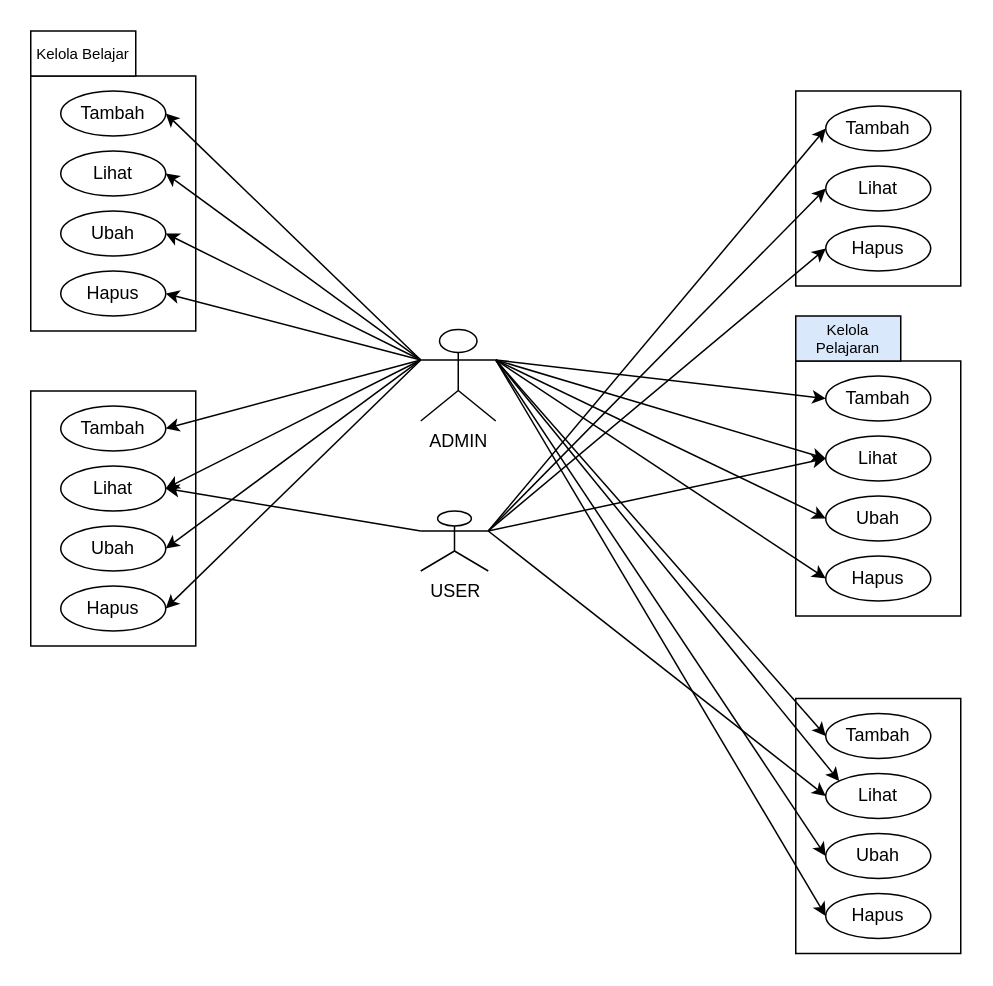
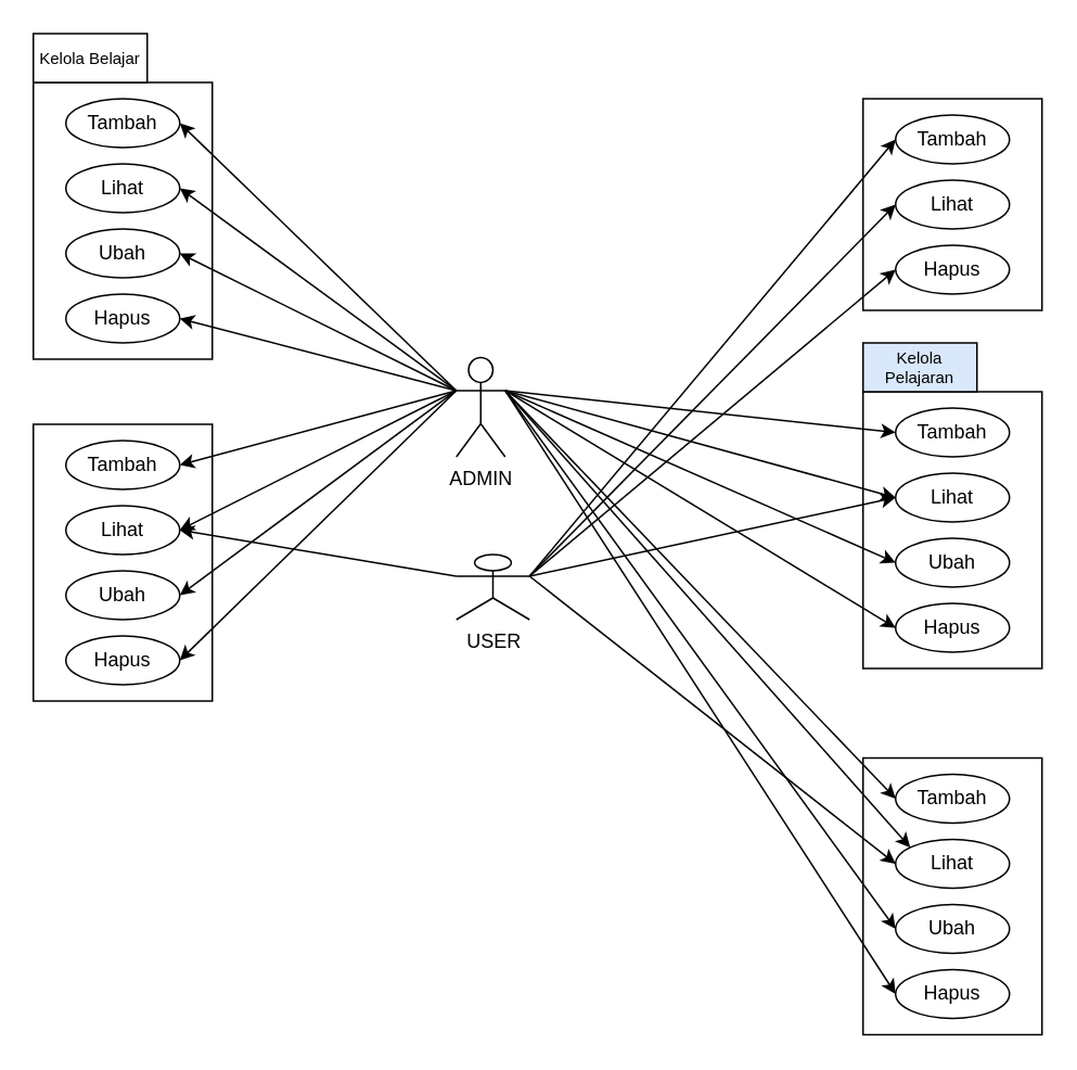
  <mxCell id="0" />
  <mxCell id="1" parent="0" />
- <mxCell id="2" value="ADMIN" style="shape=umlActor;verticalLabelPosition=bottom;verticalAlign=top;html=1;outlineConnect=0;" vertex="1" parent="1"><mxGeometry x="280" y="219" width="50" height="61" as="geometry" /></mxCell>
+ <mxCell id="2" value="ADMIN" style="shape=umlActor;verticalLabelPosition=bottom;verticalAlign=top;html=1;outlineConnect=0;" vertex="1" parent="1"><mxGeometry x="280" y="219" width="30" height="61" as="geometry" /></mxCell>
  <mxCell id="3" value="USER" style="shape=umlActor;verticalLabelPosition=bottom;verticalAlign=top;html=1;outlineConnect=0;" vertex="1" parent="1"><mxGeometry x="280" y="340" width="45" height="40" as="geometry" /></mxCell>
  <mxCell id="4" value="" style="group" vertex="1" connectable="0" parent="1"><mxGeometry x="20" y="230" width="110" height="200" as="geometry" /></mxCell>
  <mxCell id="5" value="" style="whiteSpace=wrap;html=1;" vertex="1" parent="4"><mxGeometry y="30" width="110" height="170" as="geometry" /></mxCell>
  <mxCell id="6" value="Lihat" style="ellipse;whiteSpace=wrap;html=1;" vertex="1" parent="4"><mxGeometry x="20" y="80" width="70" height="30" as="geometry" /></mxCell>
  <mxCell id="7" value="Tambah" style="ellipse;whiteSpace=wrap;html=1;" vertex="1" parent="4"><mxGeometry x="20" y="40" width="70" height="30" as="geometry" /></mxCell>
  <mxCell id="8" value="Ubah" style="ellipse;whiteSpace=wrap;html=1;" vertex="1" parent="4"><mxGeometry x="20" y="120" width="70" height="30" as="geometry" /></mxCell>
  <mxCell id="9" value="Hapus" style="ellipse;whiteSpace=wrap;html=1;" vertex="1" parent="4"><mxGeometry x="20" y="160" width="70" height="30" as="geometry" /></mxCell>
  <mxCell id="10" value="" style="group" vertex="1" connectable="0" parent="1"><mxGeometry x="530" y="210" width="110" height="200" as="geometry" /></mxCell>
  <mxCell id="11" value="" style="whiteSpace=wrap;html=1;" vertex="1" parent="10"><mxGeometry y="30" width="110" height="170" as="geometry" /></mxCell>
  <mxCell id="12" value="Kelola&lt;div&gt;Pelajaran&lt;/div&gt;" style="whiteSpace=wrap;html=1;fontSize=10;fillColor=#dae8fc;" vertex="1" parent="10"><mxGeometry width="70" height="30" as="geometry" /></mxCell>
  <mxCell id="13" value="Lihat" style="ellipse;whiteSpace=wrap;html=1;" vertex="1" parent="10"><mxGeometry x="20" y="80" width="70" height="30" as="geometry" /></mxCell>
  <mxCell id="14" value="Tambah" style="ellipse;whiteSpace=wrap;html=1;" vertex="1" parent="10"><mxGeometry x="20" y="40" width="70" height="30" as="geometry" /></mxCell>
  <mxCell id="15" value="Ubah" style="ellipse;whiteSpace=wrap;html=1;" vertex="1" parent="10"><mxGeometry x="20" y="120" width="70" height="30" as="geometry" /></mxCell>
  <mxCell id="16" value="Hapus" style="ellipse;whiteSpace=wrap;html=1;" vertex="1" parent="10"><mxGeometry x="20" y="160" width="70" height="30" as="geometry" /></mxCell>
  <mxCell id="17" value="" style="group" vertex="1" connectable="0" parent="1"><mxGeometry x="20" y="20" width="110" height="200" as="geometry" /></mxCell>
  <mxCell id="18" value="" style="whiteSpace=wrap;html=1;" vertex="1" parent="17"><mxGeometry y="30" width="110" height="170" as="geometry" /></mxCell>
  <mxCell id="19" value="Kelola Belajar" style="whiteSpace=wrap;html=1;fontSize=10;" vertex="1" parent="17"><mxGeometry width="70" height="30" as="geometry" /></mxCell>
  <mxCell id="20" value="Lihat" style="ellipse;whiteSpace=wrap;html=1;" vertex="1" parent="17"><mxGeometry x="20" y="80" width="70" height="30" as="geometry" /></mxCell>
  <mxCell id="21" value="Tambah" style="ellipse;whiteSpace=wrap;html=1;" vertex="1" parent="17"><mxGeometry x="20" y="40" width="70" height="30" as="geometry" /></mxCell>
  <mxCell id="22" value="Ubah" style="ellipse;whiteSpace=wrap;html=1;" vertex="1" parent="17"><mxGeometry x="20" y="120" width="70" height="30" as="geometry" /></mxCell>
  <mxCell id="23" value="Hapus" style="ellipse;whiteSpace=wrap;html=1;" vertex="1" parent="17"><mxGeometry x="20" y="160" width="70" height="30" as="geometry" /></mxCell>
  <mxCell id="24" value="" style="group" vertex="1" connectable="0" parent="1"><mxGeometry x="530" y="435" width="110" height="200" as="geometry" /></mxCell>
  <mxCell id="25" value="" style="whiteSpace=wrap;html=1;" vertex="1" parent="24"><mxGeometry y="30" width="110" height="170" as="geometry" /></mxCell>
  <mxCell id="26" value="Lihat" style="ellipse;whiteSpace=wrap;html=1;" vertex="1" parent="24"><mxGeometry x="20" y="80" width="70" height="30" as="geometry" /></mxCell>
  <mxCell id="27" value="Tambah" style="ellipse;whiteSpace=wrap;html=1;" vertex="1" parent="24"><mxGeometry x="20" y="40" width="70" height="30" as="geometry" /></mxCell>
  <mxCell id="28" value="Ubah" style="ellipse;whiteSpace=wrap;html=1;" vertex="1" parent="24"><mxGeometry x="20" y="120" width="70" height="30" as="geometry" /></mxCell>
  <mxCell id="29" value="Hapus" style="ellipse;whiteSpace=wrap;html=1;" vertex="1" parent="24"><mxGeometry x="20" y="160" width="70" height="30" as="geometry" /></mxCell>
  <mxCell id="30" value="" style="whiteSpace=wrap;html=1;" vertex="1" parent="1"><mxGeometry x="530" y="60" width="110" height="130" as="geometry" /></mxCell>
  <mxCell id="31" value="Lihat" style="ellipse;whiteSpace=wrap;html=1;" vertex="1" parent="1"><mxGeometry x="550" y="110" width="70" height="30" as="geometry" /></mxCell>
  <mxCell id="32" value="Tambah" style="ellipse;whiteSpace=wrap;html=1;" vertex="1" parent="1"><mxGeometry x="550" y="70" width="70" height="30" as="geometry" /></mxCell>
  <mxCell id="33" value="Hapus" style="ellipse;whiteSpace=wrap;html=1;" vertex="1" parent="1"><mxGeometry x="550" y="150" width="70" height="30" as="geometry" /></mxCell>
  <mxCell id="34" value="" style="endArrow=classic;html=1;rounded=0;exitX=0;exitY=0.333;exitDx=0;exitDy=0;exitPerimeter=0;entryX=1;entryY=0.5;entryDx=0;entryDy=0;" edge="1" parent="1" source="2" target="21"><mxGeometry width="50" height="50" relative="1" as="geometry"><mxPoint x="250" y="240" as="sourcePoint" /><mxPoint x="300" y="190" as="targetPoint" /></mxGeometry></mxCell>
  <mxCell id="35" value="" style="endArrow=classic;html=1;rounded=0;exitX=0;exitY=0.333;exitDx=0;exitDy=0;exitPerimeter=0;entryX=1;entryY=0.5;entryDx=0;entryDy=0;" edge="1" parent="1" source="2" target="20"><mxGeometry width="50" height="50" relative="1" as="geometry"><mxPoint x="290" y="160" as="sourcePoint" /><mxPoint x="160" y="75" as="targetPoint" /></mxGeometry></mxCell>
  <mxCell id="36" value="" style="endArrow=classic;html=1;rounded=0;exitX=0;exitY=0.333;exitDx=0;exitDy=0;exitPerimeter=0;entryX=1;entryY=0.5;entryDx=0;entryDy=0;" edge="1" parent="1" source="2" target="22"><mxGeometry width="50" height="50" relative="1" as="geometry"><mxPoint x="300" y="170" as="sourcePoint" /><mxPoint x="170" y="85" as="targetPoint" /></mxGeometry></mxCell>
  <mxCell id="37" value="" style="endArrow=classic;html=1;rounded=0;exitX=0;exitY=0.333;exitDx=0;exitDy=0;exitPerimeter=0;entryX=1;entryY=0.5;entryDx=0;entryDy=0;" edge="1" parent="1" source="2" target="23"><mxGeometry width="50" height="50" relative="1" as="geometry"><mxPoint x="310" y="180" as="sourcePoint" /><mxPoint x="180" y="95" as="targetPoint" /></mxGeometry></mxCell>
  <mxCell id="38" value="" style="endArrow=classic;html=1;rounded=0;exitX=1;exitY=0.333;exitDx=0;exitDy=0;exitPerimeter=0;entryX=0;entryY=0.5;entryDx=0;entryDy=0;" edge="1" parent="1" source="3" target="32"><mxGeometry width="50" height="50" relative="1" as="geometry"><mxPoint x="320" y="190" as="sourcePoint" /><mxPoint x="190" y="105" as="targetPoint" /></mxGeometry></mxCell>
  <mxCell id="39" value="" style="endArrow=classic;html=1;rounded=0;entryX=0;entryY=0.5;entryDx=0;entryDy=0;exitX=1;exitY=0.333;exitDx=0;exitDy=0;exitPerimeter=0;" edge="1" parent="1" source="3" target="31"><mxGeometry width="50" height="50" relative="1" as="geometry"><mxPoint x="320" y="290" as="sourcePoint" /><mxPoint x="430" y="85" as="targetPoint" /></mxGeometry></mxCell>
  <mxCell id="40" value="" style="endArrow=classic;html=1;rounded=0;exitX=1;exitY=0.333;exitDx=0;exitDy=0;exitPerimeter=0;entryX=0;entryY=0.5;entryDx=0;entryDy=0;" edge="1" parent="1" source="3" target="33"><mxGeometry width="50" height="50" relative="1" as="geometry"><mxPoint x="330" y="300" as="sourcePoint" /><mxPoint x="440" y="95" as="targetPoint" /></mxGeometry></mxCell>
  <mxCell id="41" value="" style="endArrow=classic;html=1;rounded=0;exitX=1;exitY=0.333;exitDx=0;exitDy=0;exitPerimeter=0;entryX=0;entryY=0.5;entryDx=0;entryDy=0;" edge="1" parent="1" source="2" target="14"><mxGeometry width="50" height="50" relative="1" as="geometry"><mxPoint x="340" y="310" as="sourcePoint" /><mxPoint x="450" y="105" as="targetPoint" /></mxGeometry></mxCell>
  <mxCell id="42" value="" style="endArrow=classic;html=1;rounded=0;exitX=1;exitY=0.333;exitDx=0;exitDy=0;exitPerimeter=0;entryX=0;entryY=0.5;entryDx=0;entryDy=0;" edge="1" parent="1" source="2" target="13"><mxGeometry width="50" height="50" relative="1" as="geometry"><mxPoint x="350" y="320" as="sourcePoint" /><mxPoint x="460" y="115" as="targetPoint" /></mxGeometry></mxCell>
  <mxCell id="43" value="" style="endArrow=classic;html=1;rounded=0;entryX=0;entryY=0.5;entryDx=0;entryDy=0;exitX=1;exitY=0.333;exitDx=0;exitDy=0;exitPerimeter=0;" edge="1" parent="1" source="2" target="15"><mxGeometry width="50" height="50" relative="1" as="geometry"><mxPoint x="310" y="150" as="sourcePoint" /><mxPoint x="470" y="125" as="targetPoint" /></mxGeometry></mxCell>
  <mxCell id="44" value="" style="endArrow=classic;html=1;rounded=0;exitX=1;exitY=0.333;exitDx=0;exitDy=0;exitPerimeter=0;entryX=0;entryY=0.5;entryDx=0;entryDy=0;" edge="1" parent="1" source="2" target="16"><mxGeometry width="50" height="50" relative="1" as="geometry"><mxPoint x="370" y="340" as="sourcePoint" /><mxPoint x="480" y="135" as="targetPoint" /></mxGeometry></mxCell>
  <mxCell id="45" value="" style="endArrow=classic;html=1;rounded=0;exitX=1;exitY=0.333;exitDx=0;exitDy=0;exitPerimeter=0;entryX=0;entryY=0.5;entryDx=0;entryDy=0;" edge="1" parent="1" source="3" target="13"><mxGeometry width="50" height="50" relative="1" as="geometry"><mxPoint x="380" y="350" as="sourcePoint" /><mxPoint x="490" y="145" as="targetPoint" /></mxGeometry></mxCell>
  <mxCell id="46" value="" style="endArrow=classic;html=1;rounded=0;exitX=0;exitY=0.333;exitDx=0;exitDy=0;exitPerimeter=0;entryX=1;entryY=0.5;entryDx=0;entryDy=0;" edge="1" parent="1" source="3" target="6"><mxGeometry width="50" height="50" relative="1" as="geometry"><mxPoint x="290" y="290" as="sourcePoint" /><mxPoint x="160" y="365" as="targetPoint" /></mxGeometry></mxCell>
  <mxCell id="47" value="" style="endArrow=classic;html=1;rounded=0;exitX=0;exitY=0.333;exitDx=0;exitDy=0;exitPerimeter=0;entryX=1;entryY=0.5;entryDx=0;entryDy=0;" edge="1" parent="1" source="2" target="8"><mxGeometry width="50" height="50" relative="1" as="geometry"><mxPoint x="300" y="300" as="sourcePoint" /><mxPoint x="170" y="375" as="targetPoint" /></mxGeometry></mxCell>
  <mxCell id="48" value="" style="endArrow=classic;html=1;rounded=0;exitX=0;exitY=0.333;exitDx=0;exitDy=0;exitPerimeter=0;entryX=1;entryY=0.5;entryDx=0;entryDy=0;" edge="1" parent="1" source="2" target="9"><mxGeometry width="50" height="50" relative="1" as="geometry"><mxPoint x="310" y="310" as="sourcePoint" /><mxPoint x="180" y="385" as="targetPoint" /></mxGeometry></mxCell>
  <mxCell id="49" value="" style="endArrow=classic;html=1;rounded=0;exitX=1;exitY=0.333;exitDx=0;exitDy=0;exitPerimeter=0;entryX=0;entryY=0.5;entryDx=0;entryDy=0;" edge="1" parent="1" source="3" target="26"><mxGeometry width="50" height="50" relative="1" as="geometry"><mxPoint x="320" y="320" as="sourcePoint" /><mxPoint x="190" y="395" as="targetPoint" /></mxGeometry></mxCell>
  <mxCell id="50" value="" style="endArrow=classic;html=1;rounded=0;exitX=0;exitY=0.333;exitDx=0;exitDy=0;exitPerimeter=0;entryX=1;entryY=0.5;entryDx=0;entryDy=0;" edge="1" parent="1" source="2" target="6"><mxGeometry width="50" height="50" relative="1" as="geometry"><mxPoint x="330" y="330" as="sourcePoint" /><mxPoint x="200" y="405" as="targetPoint" /></mxGeometry></mxCell>
  <mxCell id="51" value="" style="endArrow=classic;html=1;rounded=0;exitX=0;exitY=0.333;exitDx=0;exitDy=0;exitPerimeter=0;entryX=1;entryY=0.5;entryDx=0;entryDy=0;" edge="1" parent="1" source="2" target="7"><mxGeometry width="50" height="50" relative="1" as="geometry"><mxPoint x="340" y="340" as="sourcePoint" /><mxPoint x="210" y="415" as="targetPoint" /></mxGeometry></mxCell>
  <mxCell id="52" value="" style="endArrow=classic;html=1;rounded=0;exitX=1;exitY=0.333;exitDx=0;exitDy=0;exitPerimeter=0;entryX=0;entryY=0.5;entryDx=0;entryDy=0;" edge="1" parent="1" source="2" target="27"><mxGeometry width="50" height="50" relative="1" as="geometry"><mxPoint x="320" y="290" as="sourcePoint" /><mxPoint x="370" y="500" as="targetPoint" /></mxGeometry></mxCell>
  <mxCell id="53" value="" style="endArrow=classic;html=1;rounded=0;exitX=1;exitY=0.333;exitDx=0;exitDy=0;exitPerimeter=0;" edge="1" parent="1" source="2"><mxGeometry width="50" height="50" relative="1" as="geometry"><mxPoint x="330" y="300" as="sourcePoint" /><mxPoint x="559" y="520" as="targetPoint" /></mxGeometry></mxCell>
  <mxCell id="54" value="" style="endArrow=classic;html=1;rounded=0;exitX=1;exitY=0.333;exitDx=0;exitDy=0;exitPerimeter=0;entryX=0;entryY=0.5;entryDx=0;entryDy=0;" edge="1" parent="1" source="2" target="28"><mxGeometry width="50" height="50" relative="1" as="geometry"><mxPoint x="340" y="310" as="sourcePoint" /><mxPoint x="520" y="560" as="targetPoint" /></mxGeometry></mxCell>
  <mxCell id="55" value="" style="endArrow=classic;html=1;rounded=0;exitX=1;exitY=0.333;exitDx=0;exitDy=0;exitPerimeter=0;entryX=0;entryY=0.5;entryDx=0;entryDy=0;" edge="1" parent="1" source="2" target="29"><mxGeometry width="50" height="50" relative="1" as="geometry"><mxPoint x="350" y="320" as="sourcePoint" /><mxPoint x="530" y="570" as="targetPoint" /></mxGeometry></mxCell>
